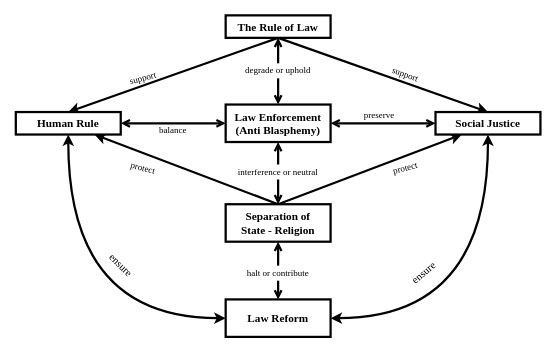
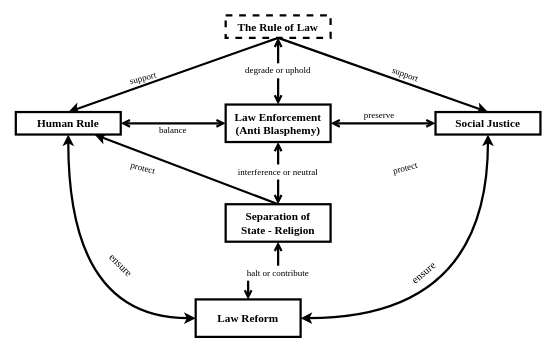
  <mxCell id="0" />
  <mxCell id="1" parent="0" />
  <mxCell id="2" style="rounded=0;orthogonalLoop=1;jettySize=auto;html=1;exitX=0.5;exitY=1;exitDx=0;exitDy=0;entryX=0.5;entryY=0;entryDx=0;entryDy=0;strokeWidth=3;endArrow=classic;endFill=1;" edge="1" parent="1" source="4" target="16"><mxGeometry relative="1" as="geometry" /></mxCell>
  <mxCell id="3" style="rounded=0;orthogonalLoop=1;jettySize=auto;html=1;exitX=0.5;exitY=1;exitDx=0;exitDy=0;entryX=0.5;entryY=0;entryDx=0;entryDy=0;strokeWidth=3;" edge="1" parent="1" source="4" target="14"><mxGeometry relative="1" as="geometry" /></mxCell>
- <mxCell id="4" value="The Rule of Law" style="rounded=0;whiteSpace=wrap;html=1;strokeWidth=3;fontFamily=Times New Roman;fontSize=15;fontStyle=1" vertex="1" parent="1"><mxGeometry x="300" y="20" width="140" height="30" as="geometry" /></mxCell>
+ <mxCell id="4" value="The Rule of Law" style="rounded=0;whiteSpace=wrap;html=1;strokeWidth=3;fontFamily=Times New Roman;fontSize=15;fontStyle=1;dashed=1;" vertex="1" parent="1"><mxGeometry x="300" y="20" width="140" height="30" as="geometry" /></mxCell>
  <mxCell id="5" style="edgeStyle=orthogonalEdgeStyle;rounded=0;orthogonalLoop=1;jettySize=auto;html=1;exitX=1;exitY=0.5;exitDx=0;exitDy=0;entryX=0;entryY=0.5;entryDx=0;entryDy=0;endArrow=open;endFill=0;strokeWidth=3;startArrow=open;startFill=0;" edge="1" parent="1" source="8" target="16"><mxGeometry relative="1" as="geometry" /></mxCell>
  <mxCell id="6" style="edgeStyle=orthogonalEdgeStyle;rounded=0;orthogonalLoop=1;jettySize=auto;html=1;exitX=0;exitY=0.5;exitDx=0;exitDy=0;entryX=1;entryY=0.5;entryDx=0;entryDy=0;startArrow=open;startFill=0;endArrow=open;endFill=0;strokeWidth=3;" edge="1" parent="1" source="8" target="14"><mxGeometry relative="1" as="geometry" /></mxCell>
  <mxCell id="7" style="edgeStyle=orthogonalEdgeStyle;rounded=0;orthogonalLoop=1;jettySize=auto;html=1;exitX=0.5;exitY=1;exitDx=0;exitDy=0;entryX=0.5;entryY=0;entryDx=0;entryDy=0;startArrow=open;startFill=0;endArrow=open;endFill=0;strokeWidth=3;" edge="1" parent="1" source="8" target="12"><mxGeometry relative="1" as="geometry" /></mxCell>
  <mxCell id="8" value="Law Enforcement&lt;br&gt;(Anti Blasphemy)" style="rounded=0;whiteSpace=wrap;html=1;strokeWidth=3;fontFamily=Times New Roman;fontSize=15;fontStyle=1" vertex="1" parent="1"><mxGeometry x="300" y="139" width="140" height="50" as="geometry" /></mxCell>
  <mxCell id="9" style="rounded=0;orthogonalLoop=1;jettySize=auto;html=1;exitX=0.5;exitY=0;exitDx=0;exitDy=0;entryX=0.75;entryY=1;entryDx=0;entryDy=0;strokeWidth=3;" edge="1" parent="1" source="12" target="14"><mxGeometry relative="1" as="geometry" /></mxCell>
- <mxCell id="10" style="rounded=0;orthogonalLoop=1;jettySize=auto;html=1;exitX=0.5;exitY=0;exitDx=0;exitDy=0;entryX=0.25;entryY=1;entryDx=0;entryDy=0;strokeWidth=3;" edge="1" parent="1" source="12" target="16"><mxGeometry relative="1" as="geometry" /></mxCell>
  <mxCell id="11" style="edgeStyle=orthogonalEdgeStyle;rounded=0;orthogonalLoop=1;jettySize=auto;html=1;exitX=0.5;exitY=1;exitDx=0;exitDy=0;entryX=0.5;entryY=0;entryDx=0;entryDy=0;startArrow=open;startFill=0;endArrow=open;endFill=0;strokeWidth=3;" edge="1" parent="1" source="12" target="17"><mxGeometry relative="1" as="geometry" /></mxCell>
  <mxCell id="12" value="Separation of&lt;br&gt;State - Religion" style="rounded=0;whiteSpace=wrap;html=1;strokeWidth=3;fontFamily=Times New Roman;fontSize=15;fontStyle=1" vertex="1" parent="1"><mxGeometry x="300" y="272" width="140" height="50" as="geometry" /></mxCell>
  <mxCell id="13" style="edgeStyle=orthogonalEdgeStyle;orthogonalLoop=1;jettySize=auto;html=1;exitX=0.5;exitY=1;exitDx=0;exitDy=0;entryX=0;entryY=0.5;entryDx=0;entryDy=0;strokeWidth=3;startArrow=classic;startFill=1;curved=1;" edge="1" parent="1" source="14" target="17"><mxGeometry relative="1" as="geometry" /></mxCell>
  <mxCell id="14" value="Human Rule" style="rounded=0;whiteSpace=wrap;html=1;strokeWidth=3;fontFamily=Times New Roman;fontSize=15;fontStyle=1" vertex="1" parent="1"><mxGeometry x="20" y="149" width="140" height="30" as="geometry" /></mxCell>
  <mxCell id="15" style="edgeStyle=orthogonalEdgeStyle;orthogonalLoop=1;jettySize=auto;html=1;exitX=0.5;exitY=1;exitDx=0;exitDy=0;entryX=1;entryY=0.5;entryDx=0;entryDy=0;strokeWidth=3;startArrow=classic;startFill=1;curved=1;" edge="1" parent="1" source="16" target="17"><mxGeometry relative="1" as="geometry" /></mxCell>
  <mxCell id="16" value="Social Justice" style="rounded=0;whiteSpace=wrap;html=1;strokeWidth=3;fontFamily=Times New Roman;fontSize=15;fontStyle=1" vertex="1" parent="1"><mxGeometry x="580" y="149" width="140" height="30" as="geometry" /></mxCell>
- <mxCell id="17" value="Law Reform" style="rounded=0;whiteSpace=wrap;html=1;strokeWidth=3;fontFamily=Times New Roman;fontSize=15;fontStyle=1" vertex="1" parent="1"><mxGeometry x="300" y="399" width="140" height="50" as="geometry" /></mxCell>
+ <mxCell id="17" value="Law Reform" style="rounded=0;whiteSpace=wrap;html=1;strokeWidth=3;fontFamily=Times New Roman;fontSize=15;fontStyle=1" vertex="1" parent="1"><mxGeometry x="260" y="399" width="140" height="50" as="geometry" /></mxCell>
  <mxCell id="18" value="&lt;p&gt;&lt;font&gt;support&lt;/font&gt;&lt;/p&gt;" style="text;html=1;strokeColor=none;fillColor=none;align=center;verticalAlign=middle;whiteSpace=wrap;rounded=0;fontFamily=Times New Roman;rotation=-15;" vertex="1" parent="1"><mxGeometry x="160" y="89" width="60" height="30" as="geometry" /></mxCell>
  <mxCell id="19" value="&lt;p&gt;&lt;font&gt;support&lt;/font&gt;&lt;/p&gt;" style="text;html=1;strokeColor=none;fillColor=none;align=center;verticalAlign=middle;whiteSpace=wrap;rounded=0;fontFamily=Times New Roman;rotation=20;" vertex="1" parent="1"><mxGeometry x="510" y="84" width="60" height="30" as="geometry" /></mxCell>
  <mxCell id="20" value="&lt;p&gt;&lt;font&gt;protect&lt;/font&gt;&lt;/p&gt;" style="text;html=1;strokeColor=none;fillColor=none;align=center;verticalAlign=middle;whiteSpace=wrap;rounded=0;fontFamily=Times New Roman;rotation=15;" vertex="1" parent="1"><mxGeometry x="160" y="209" width="60" height="30" as="geometry" /></mxCell>
  <mxCell id="21" value="&lt;p&gt;&lt;font&gt;protect&lt;/font&gt;&lt;/p&gt;" style="text;html=1;strokeColor=none;fillColor=none;align=center;verticalAlign=middle;whiteSpace=wrap;rounded=0;fontFamily=Times New Roman;rotation=-15;" vertex="1" parent="1"><mxGeometry x="510" y="209" width="60" height="30" as="geometry" /></mxCell>
  <mxCell id="22" value="&lt;p&gt;&lt;font&gt;preserve&lt;/font&gt;&lt;/p&gt;" style="text;html=1;strokeColor=none;fillColor=none;align=center;verticalAlign=middle;whiteSpace=wrap;rounded=0;fontFamily=Times New Roman;rotation=0;" vertex="1" parent="1"><mxGeometry x="475" y="139" width="60" height="30" as="geometry" /></mxCell>
  <mxCell id="23" value="&lt;p style=&quot;font-size: 14px;&quot;&gt;&lt;font style=&quot;font-size: 14px;&quot;&gt;ensure&lt;/font&gt;&lt;/p&gt;" style="text;html=1;strokeColor=none;fillColor=none;align=center;verticalAlign=middle;whiteSpace=wrap;rounded=0;fontFamily=Times New Roman;rotation=45;fontSize=14;" vertex="1" parent="1"><mxGeometry x="130" y="339" width="60" height="30" as="geometry" /></mxCell>
  <mxCell id="24" value="" style="edgeStyle=orthogonalEdgeStyle;rounded=0;orthogonalLoop=1;jettySize=auto;html=1;exitX=0.5;exitY=1;exitDx=0;exitDy=0;entryX=0.5;entryY=0;entryDx=0;entryDy=0;startArrow=open;startFill=0;endArrow=open;endFill=0;strokeWidth=3;" edge="1" parent="1" source="4" target="8"><mxGeometry relative="1" as="geometry"><mxPoint x="370" y="69" as="sourcePoint" /><mxPoint x="370" y="85" as="targetPoint" /></mxGeometry></mxCell>
  <mxCell id="25" value="&lt;p&gt;&lt;font&gt;balance&lt;/font&gt;&lt;/p&gt;" style="text;html=1;strokeColor=none;fillColor=none;align=center;verticalAlign=middle;whiteSpace=wrap;rounded=0;fontFamily=Times New Roman;rotation=0;" vertex="1" parent="1"><mxGeometry x="200" y="159" width="60" height="30" as="geometry" /></mxCell>
  <mxCell id="26" value="&lt;p&gt;&lt;font&gt;interference or neutral&lt;/font&gt;&lt;/p&gt;" style="text;html=1;strokeColor=none;fillColor=#FFFFFF;align=center;verticalAlign=middle;whiteSpace=wrap;rounded=0;fontFamily=Times New Roman;rotation=0;" vertex="1" parent="1"><mxGeometry x="300" y="219" width="140" height="20" as="geometry" /></mxCell>
  <mxCell id="27" value="&lt;p&gt;&lt;font&gt;degrade or uphold&lt;/font&gt;&lt;/p&gt;" style="text;html=1;strokeColor=none;fillColor=#FFFFFF;align=center;verticalAlign=middle;whiteSpace=wrap;rounded=0;fontFamily=Times New Roman;rotation=0;" vertex="1" parent="1"><mxGeometry x="300" y="84" width="140" height="20" as="geometry" /></mxCell>
  <mxCell id="28" value="&lt;p&gt;&lt;font&gt;halt or contribute&lt;/font&gt;&lt;/p&gt;" style="text;html=1;strokeColor=none;fillColor=#FFFFFF;align=center;verticalAlign=middle;whiteSpace=wrap;rounded=0;fontFamily=Times New Roman;rotation=0;" vertex="1" parent="1"><mxGeometry x="300" y="354" width="140" height="20" as="geometry" /></mxCell>
  <mxCell id="29" value="&lt;p style=&quot;font-size: 14px;&quot;&gt;&lt;font style=&quot;font-size: 14px;&quot;&gt;ensure&lt;/font&gt;&lt;/p&gt;" style="text;html=1;strokeColor=none;fillColor=none;align=center;verticalAlign=middle;whiteSpace=wrap;rounded=0;fontFamily=Times New Roman;rotation=-40;fontSize=14;" vertex="1" parent="1"><mxGeometry x="535" y="349" width="60" height="30" as="geometry" /></mxCell>
